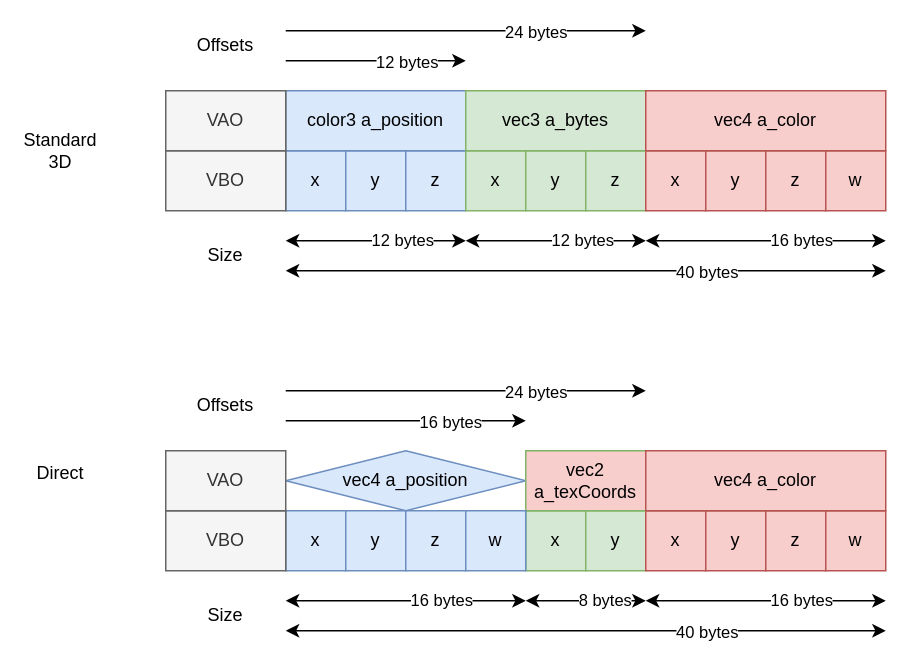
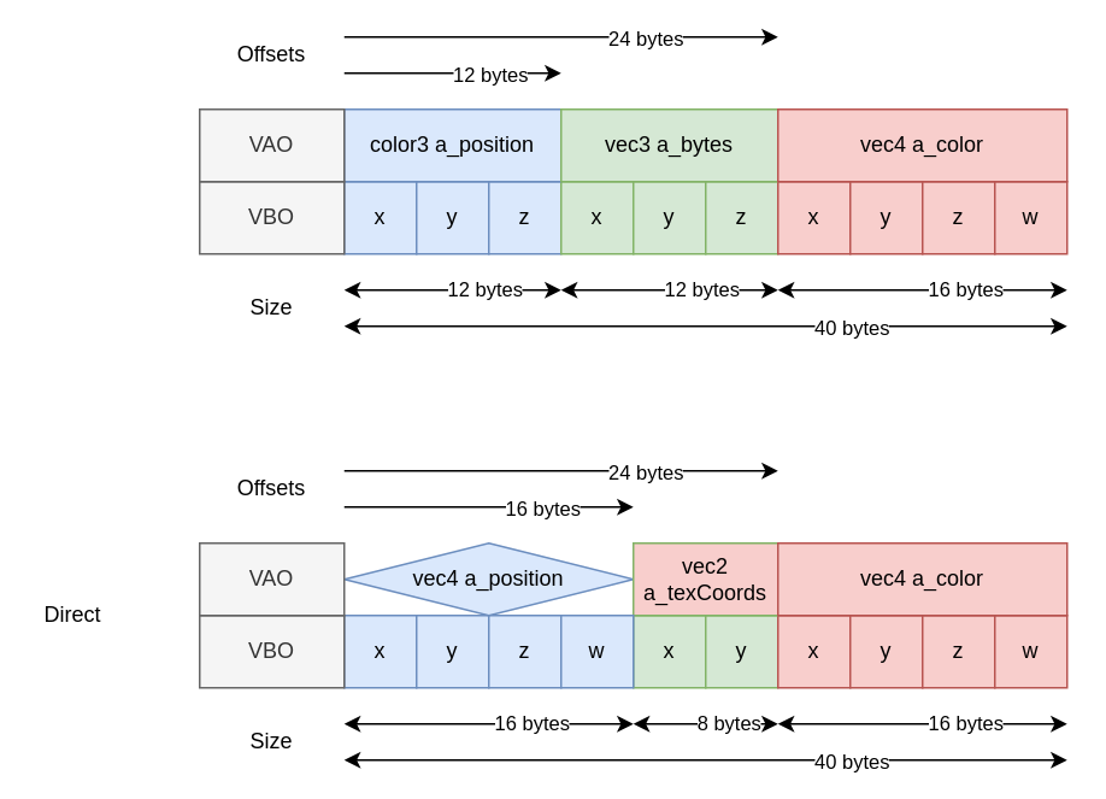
  <mxCell id="0" />
  <mxCell id="1" parent="0" />
  <mxCell id="2" value="x" style="rounded=0;whiteSpace=wrap;html=1;fillColor=#dae8fc;strokeColor=#6c8ebf;" vertex="1" parent="1"><mxGeometry x="190" y="100" width="40" height="40" as="geometry" /></mxCell>
  <mxCell id="3" value="y" style="rounded=0;whiteSpace=wrap;html=1;fillColor=#dae8fc;strokeColor=#6c8ebf;" vertex="1" parent="1"><mxGeometry x="230" y="100" width="40" height="40" as="geometry" /></mxCell>
  <mxCell id="4" value="z" style="rounded=0;whiteSpace=wrap;html=1;fillColor=#dae8fc;strokeColor=#6c8ebf;" vertex="1" parent="1"><mxGeometry x="270" y="100" width="40" height="40" as="geometry" /></mxCell>
  <mxCell id="5" value="x" style="rounded=0;whiteSpace=wrap;html=1;fillColor=#d5e8d4;strokeColor=#82b366;" vertex="1" parent="1"><mxGeometry x="310" y="100" width="40" height="40" as="geometry" /></mxCell>
  <mxCell id="6" value="y" style="rounded=0;whiteSpace=wrap;html=1;fillColor=#d5e8d4;strokeColor=#82b366;" vertex="1" parent="1"><mxGeometry x="350" y="100" width="40" height="40" as="geometry" /></mxCell>
  <mxCell id="7" value="z" style="rounded=0;whiteSpace=wrap;html=1;fillColor=#d5e8d4;strokeColor=#82b366;" vertex="1" parent="1"><mxGeometry x="390" y="100" width="40" height="40" as="geometry" /></mxCell>
  <mxCell id="8" value="x" style="rounded=0;whiteSpace=wrap;html=1;fillColor=#f8cecc;strokeColor=#b85450;" vertex="1" parent="1"><mxGeometry x="430" y="100" width="40" height="40" as="geometry" /></mxCell>
  <mxCell id="9" value="y" style="rounded=0;whiteSpace=wrap;html=1;fillColor=#f8cecc;strokeColor=#b85450;" vertex="1" parent="1"><mxGeometry x="470" y="100" width="40" height="40" as="geometry" /></mxCell>
  <mxCell id="10" value="z" style="rounded=0;whiteSpace=wrap;html=1;fillColor=#f8cecc;strokeColor=#b85450;" vertex="1" parent="1"><mxGeometry x="510" y="100" width="40" height="40" as="geometry" /></mxCell>
  <mxCell id="11" value="w" style="rounded=0;whiteSpace=wrap;html=1;fillColor=#f8cecc;strokeColor=#b85450;" vertex="1" parent="1"><mxGeometry x="550" y="100" width="40" height="40" as="geometry" /></mxCell>
  <mxCell id="12" value="color3 a_position" style="rounded=0;whiteSpace=wrap;html=1;fillColor=#dae8fc;strokeColor=#6c8ebf;" vertex="1" parent="1"><mxGeometry x="190" y="60" width="120" height="40" as="geometry" /></mxCell>
  <mxCell id="13" value="vec3 a_bytes" style="rounded=0;whiteSpace=wrap;html=1;fillColor=#d5e8d4;strokeColor=#82b366;" vertex="1" parent="1"><mxGeometry x="310" y="60" width="120" height="40" as="geometry" /></mxCell>
  <mxCell id="14" value="vec4 a_color" style="rounded=0;whiteSpace=wrap;html=1;fillColor=#f8cecc;strokeColor=#b85450;" vertex="1" parent="1"><mxGeometry x="430" y="60" width="160" height="40" as="geometry" /></mxCell>
  <mxCell id="15" value="VBO" style="rounded=0;whiteSpace=wrap;html=1;fillColor=#f5f5f5;strokeColor=#666666;fontColor=#333333;" vertex="1" parent="1"><mxGeometry x="110" y="100" width="80" height="40" as="geometry" /></mxCell>
  <mxCell id="16" value="VAO" style="rounded=0;whiteSpace=wrap;html=1;fillColor=#f5f5f5;strokeColor=#666666;fontColor=#333333;" vertex="1" parent="1"><mxGeometry x="110" y="60" width="80" height="40" as="geometry" /></mxCell>
  <mxCell id="17" value="" style="endArrow=classic;startArrow=classic;html=1;" edge="1" parent="1"><mxGeometry width="50" height="50" relative="1" as="geometry"><mxPoint x="190" y="160" as="sourcePoint" /><mxPoint x="310" y="160" as="targetPoint" /></mxGeometry></mxCell>
  <mxCell id="18" value="12 bytes" style="edgeLabel;html=1;align=center;verticalAlign=middle;resizable=0;points=[];" vertex="1" connectable="0" parent="17"><mxGeometry x="0.288" y="1" relative="1" as="geometry"><mxPoint as="offset" /></mxGeometry></mxCell>
  <mxCell id="19" value="" style="endArrow=classic;startArrow=classic;html=1;" edge="1" parent="1"><mxGeometry width="50" height="50" relative="1" as="geometry"><mxPoint x="310" y="160" as="sourcePoint" /><mxPoint x="430" y="160" as="targetPoint" /></mxGeometry></mxCell>
  <mxCell id="20" value="12 bytes" style="edgeLabel;html=1;align=center;verticalAlign=middle;resizable=0;points=[];" vertex="1" connectable="0" parent="19"><mxGeometry x="0.288" y="1" relative="1" as="geometry"><mxPoint as="offset" /></mxGeometry></mxCell>
  <mxCell id="21" value="" style="endArrow=classic;startArrow=classic;html=1;" edge="1" parent="1"><mxGeometry width="50" height="50" relative="1" as="geometry"><mxPoint x="430" y="160" as="sourcePoint" /><mxPoint x="590" y="160" as="targetPoint" /></mxGeometry></mxCell>
  <mxCell id="22" value="16 bytes" style="edgeLabel;html=1;align=center;verticalAlign=middle;resizable=0;points=[];" vertex="1" connectable="0" parent="21"><mxGeometry x="0.288" y="1" relative="1" as="geometry"><mxPoint as="offset" /></mxGeometry></mxCell>
  <mxCell id="23" value="" style="endArrow=classic;startArrow=classic;html=1;" edge="1" parent="1"><mxGeometry width="50" height="50" relative="1" as="geometry"><mxPoint x="190" y="180" as="sourcePoint" /><mxPoint x="590" y="180" as="targetPoint" /></mxGeometry></mxCell>
  <mxCell id="24" value="40 bytes" style="edgeLabel;html=1;align=center;verticalAlign=middle;resizable=0;points=[];" vertex="1" connectable="0" parent="23"><mxGeometry x="0.689" relative="1" as="geometry"><mxPoint x="-57.62" as="offset" /></mxGeometry></mxCell>
  <mxCell id="25" value="" style="endArrow=classic;html=1;" edge="1" parent="1"><mxGeometry width="50" height="50" relative="1" as="geometry"><mxPoint x="190" y="40" as="sourcePoint" /><mxPoint x="310" y="40" as="targetPoint" /></mxGeometry></mxCell>
  <mxCell id="26" value="12 bytes" style="edgeLabel;html=1;align=center;verticalAlign=middle;resizable=0;points=[];" vertex="1" connectable="0" parent="25"><mxGeometry x="0.479" relative="1" as="geometry"><mxPoint x="-8.57" as="offset" /></mxGeometry></mxCell>
  <mxCell id="27" value="" style="endArrow=classic;html=1;" edge="1" parent="1"><mxGeometry width="50" height="50" relative="1" as="geometry"><mxPoint x="190" y="20" as="sourcePoint" /><mxPoint x="430" y="20" as="targetPoint" /></mxGeometry></mxCell>
  <mxCell id="28" value="24 bytes" style="edgeLabel;html=1;align=center;verticalAlign=middle;resizable=0;points=[];" vertex="1" connectable="0" parent="27"><mxGeometry x="0.382" relative="1" as="geometry"><mxPoint as="offset" /></mxGeometry></mxCell>
  <mxCell id="29" value="Size" style="text;html=1;strokeColor=none;fillColor=none;align=center;verticalAlign=middle;whiteSpace=wrap;rounded=0;" vertex="1" parent="1"><mxGeometry x="130" y="160" width="40" height="20" as="geometry" /></mxCell>
  <mxCell id="30" value="Offsets" style="text;html=1;strokeColor=none;fillColor=none;align=center;verticalAlign=middle;whiteSpace=wrap;rounded=0;" vertex="1" parent="1"><mxGeometry x="130" y="20" width="40" height="20" as="geometry" /></mxCell>
- <mxCell id="31" value="Standard 3D" style="text;html=1;strokeColor=none;fillColor=none;align=center;verticalAlign=middle;whiteSpace=wrap;rounded=0;" vertex="1" parent="1"><mxGeometry x="20" y="90" width="40" height="20" as="geometry" /></mxCell>
  <mxCell id="32" value="x" style="rounded=0;whiteSpace=wrap;html=1;fillColor=#dae8fc;strokeColor=#6c8ebf;" vertex="1" parent="1"><mxGeometry x="190" y="340" width="40" height="40" as="geometry" /></mxCell>
  <mxCell id="33" value="y" style="rounded=0;whiteSpace=wrap;html=1;fillColor=#dae8fc;strokeColor=#6c8ebf;" vertex="1" parent="1"><mxGeometry x="230" y="340" width="40" height="40" as="geometry" /></mxCell>
  <mxCell id="34" value="z" style="rounded=0;whiteSpace=wrap;html=1;fillColor=#dae8fc;strokeColor=#6c8ebf;" vertex="1" parent="1"><mxGeometry x="270" y="340" width="40" height="40" as="geometry" /></mxCell>
  <mxCell id="35" value="x" style="rounded=0;whiteSpace=wrap;html=1;fillColor=#d5e8d4;strokeColor=#82b366;" vertex="1" parent="1"><mxGeometry x="350" y="340" width="40" height="40" as="geometry" /></mxCell>
  <mxCell id="36" value="y" style="rounded=0;whiteSpace=wrap;html=1;fillColor=#d5e8d4;strokeColor=#82b366;" vertex="1" parent="1"><mxGeometry x="390" y="340" width="40" height="40" as="geometry" /></mxCell>
  <mxCell id="37" value="x" style="rounded=0;whiteSpace=wrap;html=1;fillColor=#f8cecc;strokeColor=#b85450;" vertex="1" parent="1"><mxGeometry x="430" y="340" width="40" height="40" as="geometry" /></mxCell>
  <mxCell id="38" value="y" style="rounded=0;whiteSpace=wrap;html=1;fillColor=#f8cecc;strokeColor=#b85450;" vertex="1" parent="1"><mxGeometry x="470" y="340" width="40" height="40" as="geometry" /></mxCell>
  <mxCell id="39" value="z" style="rounded=0;whiteSpace=wrap;html=1;fillColor=#f8cecc;strokeColor=#b85450;" vertex="1" parent="1"><mxGeometry x="510" y="340" width="40" height="40" as="geometry" /></mxCell>
  <mxCell id="40" value="w" style="rounded=0;whiteSpace=wrap;html=1;fillColor=#f8cecc;strokeColor=#b85450;" vertex="1" parent="1"><mxGeometry x="550" y="340" width="40" height="40" as="geometry" /></mxCell>
  <mxCell id="41" value="vec4 a_position" style="rhombus;whiteSpace=wrap;html=1;fillColor=#dae8fc;strokeColor=#6c8ebf;" vertex="1" parent="1"><mxGeometry x="190" y="300" width="160" height="40" as="geometry" /></mxCell>
  <mxCell id="42" value="vec2 a_texCoords" style="rounded=0;whiteSpace=wrap;html=1;fillColor=#f8cecc;strokeColor=#82b366;" vertex="1" parent="1"><mxGeometry x="350" y="300" width="80" height="40" as="geometry" /></mxCell>
  <mxCell id="43" value="vec4 a_color" style="rounded=0;whiteSpace=wrap;html=1;fillColor=#f8cecc;strokeColor=#b85450;" vertex="1" parent="1"><mxGeometry x="430" y="300" width="160" height="40" as="geometry" /></mxCell>
  <mxCell id="44" value="VBO" style="rounded=0;whiteSpace=wrap;html=1;fillColor=#f5f5f5;strokeColor=#666666;fontColor=#333333;" vertex="1" parent="1"><mxGeometry x="110" y="340" width="80" height="40" as="geometry" /></mxCell>
  <mxCell id="45" value="VAO" style="rounded=0;whiteSpace=wrap;html=1;fillColor=#f5f5f5;strokeColor=#666666;fontColor=#333333;" vertex="1" parent="1"><mxGeometry x="110" y="300" width="80" height="40" as="geometry" /></mxCell>
  <mxCell id="46" value="" style="endArrow=classic;startArrow=classic;html=1;" edge="1" parent="1"><mxGeometry width="50" height="50" relative="1" as="geometry"><mxPoint x="190" y="400" as="sourcePoint" /><mxPoint x="350" y="400" as="targetPoint" /></mxGeometry></mxCell>
  <mxCell id="47" value="16 bytes" style="edgeLabel;html=1;align=center;verticalAlign=middle;resizable=0;points=[];" vertex="1" connectable="0" parent="46"><mxGeometry x="0.288" y="1" relative="1" as="geometry"><mxPoint as="offset" /></mxGeometry></mxCell>
  <mxCell id="48" value="" style="endArrow=classic;startArrow=classic;html=1;" edge="1" parent="1"><mxGeometry width="50" height="50" relative="1" as="geometry"><mxPoint x="350" y="400" as="sourcePoint" /><mxPoint x="430" y="400" as="targetPoint" /></mxGeometry></mxCell>
  <mxCell id="49" value="8 bytes" style="edgeLabel;html=1;align=center;verticalAlign=middle;resizable=0;points=[];" vertex="1" connectable="0" parent="48"><mxGeometry x="0.288" y="1" relative="1" as="geometry"><mxPoint as="offset" /></mxGeometry></mxCell>
  <mxCell id="50" value="" style="endArrow=classic;startArrow=classic;html=1;" edge="1" parent="1"><mxGeometry width="50" height="50" relative="1" as="geometry"><mxPoint x="430" y="400" as="sourcePoint" /><mxPoint x="590" y="400" as="targetPoint" /></mxGeometry></mxCell>
  <mxCell id="51" value="16 bytes" style="edgeLabel;html=1;align=center;verticalAlign=middle;resizable=0;points=[];" vertex="1" connectable="0" parent="50"><mxGeometry x="0.288" y="1" relative="1" as="geometry"><mxPoint as="offset" /></mxGeometry></mxCell>
  <mxCell id="52" value="" style="endArrow=classic;startArrow=classic;html=1;" edge="1" parent="1"><mxGeometry width="50" height="50" relative="1" as="geometry"><mxPoint x="190" y="420" as="sourcePoint" /><mxPoint x="590" y="420" as="targetPoint" /></mxGeometry></mxCell>
  <mxCell id="53" value="40 bytes" style="edgeLabel;html=1;align=center;verticalAlign=middle;resizable=0;points=[];" vertex="1" connectable="0" parent="52"><mxGeometry x="0.689" relative="1" as="geometry"><mxPoint x="-57.62" as="offset" /></mxGeometry></mxCell>
  <mxCell id="54" value="" style="endArrow=classic;html=1;" edge="1" parent="1"><mxGeometry width="50" height="50" relative="1" as="geometry"><mxPoint x="190" y="280" as="sourcePoint" /><mxPoint x="350" y="280" as="targetPoint" /></mxGeometry></mxCell>
  <mxCell id="55" value="16 bytes" style="edgeLabel;html=1;align=center;verticalAlign=middle;resizable=0;points=[];" vertex="1" connectable="0" parent="54"><mxGeometry x="0.479" relative="1" as="geometry"><mxPoint x="-8.57" as="offset" /></mxGeometry></mxCell>
  <mxCell id="56" value="" style="endArrow=classic;html=1;" edge="1" parent="1"><mxGeometry width="50" height="50" relative="1" as="geometry"><mxPoint x="190" y="260" as="sourcePoint" /><mxPoint x="430" y="260" as="targetPoint" /></mxGeometry></mxCell>
  <mxCell id="57" value="24 bytes" style="edgeLabel;html=1;align=center;verticalAlign=middle;resizable=0;points=[];" vertex="1" connectable="0" parent="56"><mxGeometry x="0.382" relative="1" as="geometry"><mxPoint as="offset" /></mxGeometry></mxCell>
  <mxCell id="58" value="Size" style="text;html=1;strokeColor=none;fillColor=none;align=center;verticalAlign=middle;whiteSpace=wrap;rounded=0;" vertex="1" parent="1"><mxGeometry x="130" y="400" width="40" height="20" as="geometry" /></mxCell>
  <mxCell id="59" value="Offsets" style="text;html=1;strokeColor=none;fillColor=none;align=center;verticalAlign=middle;whiteSpace=wrap;rounded=0;" vertex="1" parent="1"><mxGeometry x="130" y="260" width="40" height="20" as="geometry" /></mxCell>
- <mxCell id="60" value="Direct" style="text;html=1;strokeColor=none;fillColor=none;align=center;verticalAlign=middle;whiteSpace=wrap;rounded=0;" vertex="1" parent="1"><mxGeometry x="20" y="305" width="40" height="20" as="geometry" /></mxCell>
+ <mxCell id="60" value="Direct" style="text;html=1;strokeColor=none;fillColor=none;align=center;verticalAlign=middle;whiteSpace=wrap;rounded=0;" vertex="1" parent="1"><mxGeometry x="20" y="330" width="40" height="20" as="geometry" /></mxCell>
  <mxCell id="61" value="w" style="rounded=0;whiteSpace=wrap;html=1;fillColor=#dae8fc;strokeColor=#6c8ebf;" vertex="1" parent="1"><mxGeometry x="310" y="340" width="40" height="40" as="geometry" /></mxCell>
